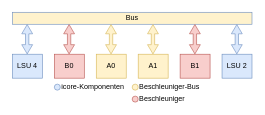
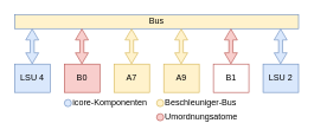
  <mxCell id="0" />
  <mxCell id="1" parent="0" />
  <mxCell id="2" value="" style="shape=flexArrow;endArrow=classic;startArrow=block;html=1;rounded=0;width=5.574;startSize=4.813;endSize=4.813;endWidth=11.615;startWidth=11.615;startFill=0;fillColor=#dae8fc;strokeColor=#6c8ebf;" parent="1" edge="1"><mxGeometry width="100" height="100" relative="1" as="geometry"><mxPoint x="44.66" y="90" as="sourcePoint" /><mxPoint x="44.66" y="40" as="targetPoint" /></mxGeometry></mxCell>
  <mxCell id="3" value="&lt;font style=&quot;font-size: 12px;&quot;&gt;Bus&lt;/font&gt;" style="rounded=0;whiteSpace=wrap;html=1;fillColor=#fff2cc;strokeColor=#6c8ebf;" parent="1" vertex="1"><mxGeometry x="20" y="20" width="400" height="20" as="geometry" /></mxCell>
  <mxCell id="4" value="&lt;font style=&quot;font-size: 12px;&quot;&gt;LSU 4&lt;/font&gt;" style="rounded=0;whiteSpace=wrap;html=1;fontStyle=0;fillColor=#dae8fc;strokeColor=#6c8ebf;" parent="1" vertex="1"><mxGeometry x="20" y="90" width="50" height="40" as="geometry" /></mxCell>
  <mxCell id="5" value="" style="ellipse;whiteSpace=wrap;html=1;aspect=fixed;fillColor=#fff2cc;strokeColor=#d6b656;" parent="1" vertex="1"><mxGeometry x="220" y="140" width="10" height="10" as="geometry" /></mxCell>
  <mxCell id="6" value="&lt;font style=&quot;font-size: 12px;&quot;&gt;Beschleuniger-Bus&lt;/font&gt;" style="text;html=1;strokeColor=none;fillColor=none;align=left;verticalAlign=middle;whiteSpace=wrap;rounded=0;" parent="1" vertex="1"><mxGeometry x="230" y="140" width="130" height="10" as="geometry" /></mxCell>
  <mxCell id="7" value="" style="ellipse;whiteSpace=wrap;html=1;aspect=fixed;fillColor=#dae8fc;strokeColor=#6c8ebf;" parent="1" vertex="1"><mxGeometry x="90" y="140" width="10" height="10" as="geometry" /></mxCell>
  <mxCell id="8" value="&lt;font style=&quot;font-size: 12px;&quot;&gt;icore-Komponenten&lt;/font&gt;" style="text;html=1;strokeColor=none;fillColor=none;align=left;verticalAlign=middle;whiteSpace=wrap;rounded=0;" parent="1" vertex="1"><mxGeometry x="100" y="140" width="130" height="10" as="geometry" /></mxCell>
  <mxCell id="9" value="" style="ellipse;whiteSpace=wrap;html=1;aspect=fixed;fillColor=#f8cecc;strokeColor=#b85450;" parent="1" vertex="1"><mxGeometry x="220" y="160" width="10" height="10" as="geometry" /></mxCell>
- <mxCell id="10" value="&lt;font style=&quot;font-size: 12px;&quot;&gt;Beschleuniger&lt;/font&gt;" style="text;html=1;strokeColor=none;fillColor=none;align=left;verticalAlign=middle;whiteSpace=wrap;rounded=0;" parent="1" vertex="1"><mxGeometry x="230" y="160" width="130" height="10" as="geometry" /></mxCell>
+ <mxCell id="10" value="&lt;font style=&quot;font-size: 12px;&quot;&gt;Umordnungsatome&lt;/font&gt;" style="text;html=1;strokeColor=none;fillColor=none;align=left;verticalAlign=middle;whiteSpace=wrap;rounded=0;" parent="1" vertex="1"><mxGeometry x="230" y="160" width="130" height="10" as="geometry" /></mxCell>
  <mxCell id="11" value="B0" style="rounded=0;whiteSpace=wrap;html=1;fontStyle=0;fillColor=#f8cecc;strokeColor=#b85450;" vertex="1" parent="1"><mxGeometry x="90" y="90" width="50" height="40" as="geometry" /></mxCell>
  <mxCell id="12" value="&lt;font style=&quot;font-size: 12px;&quot;&gt;LSU 2&lt;/font&gt;" style="rounded=0;whiteSpace=wrap;html=1;fontStyle=0;fillColor=#dae8fc;strokeColor=#6c8ebf;" vertex="1" parent="1"><mxGeometry x="370" y="90" width="50" height="40" as="geometry" /></mxCell>
- <mxCell id="13" value="A0" style="rounded=0;whiteSpace=wrap;html=1;fontStyle=0;fillColor=#fff2cc;strokeColor=#d6b656;" vertex="1" parent="1"><mxGeometry x="160" y="90" width="50" height="40" as="geometry" /></mxCell>
- <mxCell id="14" value="A1" style="rounded=0;whiteSpace=wrap;html=1;fontStyle=0;fillColor=#fff2cc;strokeColor=#d6b656;" vertex="1" parent="1"><mxGeometry x="230" y="90" width="50" height="40" as="geometry" /></mxCell>
- <mxCell id="15" value="B1" style="rounded=0;whiteSpace=wrap;html=1;fontStyle=0;fillColor=#f8cecc;strokeColor=#b85450;" vertex="1" parent="1"><mxGeometry x="300" y="90" width="50" height="40" as="geometry" /></mxCell>
+ <mxCell id="13" value="A7" style="rounded=0;whiteSpace=wrap;html=1;fontStyle=0;fillColor=#fff2cc;strokeColor=#d6b656;" vertex="1" parent="1"><mxGeometry x="160" y="90" width="50" height="40" as="geometry" /></mxCell>
+ <mxCell id="14" value="A9" style="rounded=0;whiteSpace=wrap;html=1;fontStyle=0;fillColor=#fff2cc;strokeColor=#d6b656;" vertex="1" parent="1"><mxGeometry x="230" y="90" width="50" height="40" as="geometry" /></mxCell>
+ <mxCell id="15" value="B1" style="rounded=0;whiteSpace=wrap;html=1;fontStyle=0;fillColor=#ffffff;strokeColor=#b85450;" vertex="1" parent="1"><mxGeometry x="300" y="90" width="50" height="40" as="geometry" /></mxCell>
  <mxCell id="16" value="" style="shape=flexArrow;endArrow=classic;startArrow=block;html=1;rounded=0;width=5.574;startSize=4.813;endSize=4.813;endWidth=11.615;startWidth=11.615;startFill=0;fillColor=#dae8fc;strokeColor=#6c8ebf;" edge="1" parent="1"><mxGeometry width="100" height="100" relative="1" as="geometry"><mxPoint x="394.66" y="90" as="sourcePoint" /><mxPoint x="394.66" y="40" as="targetPoint" /></mxGeometry></mxCell>
  <mxCell id="17" value="" style="shape=flexArrow;endArrow=classic;startArrow=block;html=1;rounded=0;width=5.574;startSize=4.813;endSize=4.813;endWidth=11.615;startWidth=11.615;startFill=0;fillColor=#fff2cc;strokeColor=#d6b656;" edge="1" parent="1"><mxGeometry width="100" height="100" relative="1" as="geometry"><mxPoint x="184.66" y="90" as="sourcePoint" /><mxPoint x="184.66" y="40" as="targetPoint" /></mxGeometry></mxCell>
  <mxCell id="18" value="" style="shape=flexArrow;endArrow=classic;startArrow=block;html=1;rounded=0;width=5.574;startSize=4.813;endSize=4.813;endWidth=11.615;startWidth=11.615;startFill=0;fillColor=#fff2cc;strokeColor=#d6b656;" edge="1" parent="1"><mxGeometry width="100" height="100" relative="1" as="geometry"><mxPoint x="254.66" y="90" as="sourcePoint" /><mxPoint x="254.66" y="40" as="targetPoint" /></mxGeometry></mxCell>
  <mxCell id="19" value="" style="shape=flexArrow;endArrow=classic;startArrow=block;html=1;rounded=0;width=5.574;startSize=4.813;endSize=4.813;endWidth=11.615;startWidth=11.615;startFill=0;fillColor=#f8cecc;strokeColor=#b85450;" edge="1" parent="1"><mxGeometry width="100" height="100" relative="1" as="geometry"><mxPoint x="114.66" y="90" as="sourcePoint" /><mxPoint x="114.66" y="40" as="targetPoint" /></mxGeometry></mxCell>
  <mxCell id="20" value="" style="shape=flexArrow;endArrow=classic;startArrow=block;html=1;rounded=0;width=5.574;startSize=4.813;endSize=4.813;endWidth=11.615;startWidth=11.615;startFill=0;fillColor=#f8cecc;strokeColor=#b85450;" edge="1" parent="1"><mxGeometry width="100" height="100" relative="1" as="geometry"><mxPoint x="324.66" y="90" as="sourcePoint" /><mxPoint x="324.66" y="40" as="targetPoint" /></mxGeometry></mxCell>
